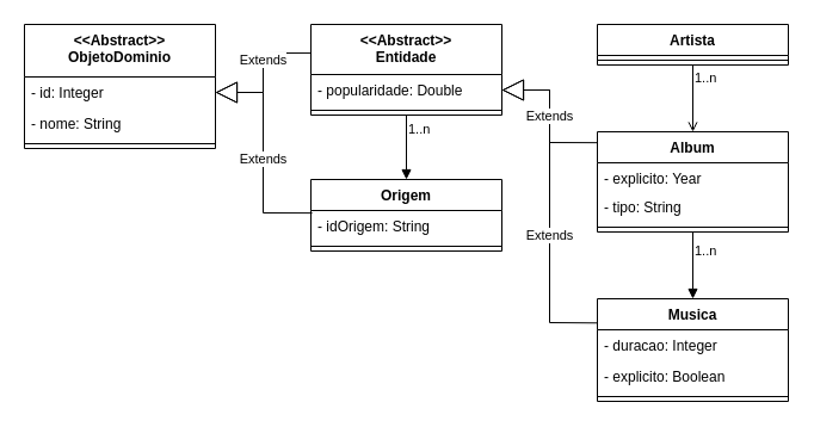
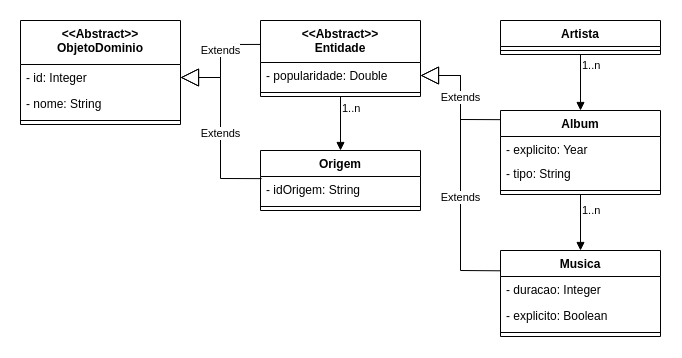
  <mxCell id="0" />
  <mxCell id="1" parent="0" />
  <mxCell id="2" value="Musica" style="swimlane;fontStyle=1;align=center;verticalAlign=top;childLayout=stackLayout;horizontal=1;startSize=26;horizontalStack=0;resizeParent=1;resizeParentMax=0;resizeLast=0;collapsible=1;marginBottom=0;" parent="1" vertex="1"><mxGeometry x="500" y="250" width="160" height="86" as="geometry" /></mxCell>
  <mxCell id="3" value="- duracao: Integer " style="text;strokeColor=none;fillColor=none;align=left;verticalAlign=top;spacingLeft=4;spacingRight=4;overflow=hidden;rotatable=0;points=[[0,0.5],[1,0.5]];portConstraint=eastwest;" parent="2" vertex="1"><mxGeometry y="26" width="160" height="26" as="geometry" /></mxCell>
  <mxCell id="4" value="- explicito: Boolean " style="text;strokeColor=none;fillColor=none;align=left;verticalAlign=top;spacingLeft=4;spacingRight=4;overflow=hidden;rotatable=0;points=[[0,0.5],[1,0.5]];portConstraint=eastwest;" parent="2" vertex="1"><mxGeometry y="52" width="160" height="26" as="geometry" /></mxCell>
  <mxCell id="5" value="" style="line;strokeWidth=1;fillColor=none;align=left;verticalAlign=middle;spacingTop=-1;spacingLeft=3;spacingRight=3;rotatable=0;labelPosition=right;points=[];portConstraint=eastwest;strokeColor=inherit;" parent="2" vertex="1"><mxGeometry y="78" width="160" height="8" as="geometry" /></mxCell>
  <mxCell id="6" value="Artista" style="swimlane;fontStyle=1;align=center;verticalAlign=top;childLayout=stackLayout;horizontal=1;startSize=26;horizontalStack=0;resizeParent=1;resizeParentMax=0;resizeLast=0;collapsible=1;marginBottom=0;" parent="1" vertex="1"><mxGeometry x="500" y="20" width="160" height="34" as="geometry" /></mxCell>
  <mxCell id="7" value="" style="line;strokeWidth=1;fillColor=none;align=left;verticalAlign=middle;spacingTop=-1;spacingLeft=3;spacingRight=3;rotatable=0;labelPosition=right;points=[];portConstraint=eastwest;strokeColor=inherit;" parent="6" vertex="1"><mxGeometry y="26" width="160" height="8" as="geometry" /></mxCell>
  <mxCell id="8" value="Album" style="swimlane;fontStyle=1;align=center;verticalAlign=top;childLayout=stackLayout;horizontal=1;startSize=26;horizontalStack=0;resizeParent=1;resizeParentMax=0;resizeLast=0;collapsible=1;marginBottom=0;" parent="1" vertex="1"><mxGeometry x="500" y="110" width="160" height="84" as="geometry" /></mxCell>
  <mxCell id="9" value="- explicito: Year" style="text;strokeColor=none;fillColor=none;align=left;verticalAlign=top;spacingLeft=4;spacingRight=4;overflow=hidden;rotatable=0;points=[[0,0.5],[1,0.5]];portConstraint=eastwest;" parent="8" vertex="1"><mxGeometry y="26" width="160" height="24" as="geometry" /></mxCell>
  <mxCell id="10" value="- tipo: String " style="text;strokeColor=none;fillColor=none;align=left;verticalAlign=top;spacingLeft=4;spacingRight=4;overflow=hidden;rotatable=0;points=[[0,0.5],[1,0.5]];portConstraint=eastwest;" parent="8" vertex="1"><mxGeometry y="50" width="160" height="26" as="geometry" /></mxCell>
  <mxCell id="11" value="" style="line;strokeWidth=1;fillColor=none;align=left;verticalAlign=middle;spacingTop=-1;spacingLeft=3;spacingRight=3;rotatable=0;labelPosition=right;points=[];portConstraint=eastwest;strokeColor=inherit;" parent="8" vertex="1"><mxGeometry y="76" width="160" height="8" as="geometry" /></mxCell>
- <mxCell id="12" value="" style="endArrow=open;endFill=1;html=1;edgeStyle=orthogonalEdgeStyle;align=left;verticalAlign=top;rounded=0;exitX=0.5;exitY=1;exitDx=0;exitDy=0;entryX=0.5;entryY=0;entryDx=0;entryDy=0;" parent="1" source="6" target="8" edge="1"><mxGeometry x="-1" relative="1" as="geometry"><mxPoint x="280" y="298" as="sourcePoint" /><mxPoint x="360" y="188" as="targetPoint" /></mxGeometry></mxCell>
+ <mxCell id="12" value="" style="endArrow=block;endFill=1;html=1;edgeStyle=orthogonalEdgeStyle;align=left;verticalAlign=top;rounded=0;exitX=0.5;exitY=1;exitDx=0;exitDy=0;entryX=0.5;entryY=0;entryDx=0;entryDy=0;" parent="1" source="6" target="8" edge="1"><mxGeometry x="-1" relative="1" as="geometry"><mxPoint x="280" y="298" as="sourcePoint" /><mxPoint x="360" y="188" as="targetPoint" /></mxGeometry></mxCell>
  <mxCell id="13" value="1..n" style="edgeLabel;resizable=0;html=1;align=left;verticalAlign=bottom;" parent="12" connectable="0" vertex="1"><mxGeometry x="-1" relative="1" as="geometry"><mxPoint y="19" as="offset" /></mxGeometry></mxCell>
  <mxCell id="14" value="" style="endArrow=block;endFill=1;html=1;edgeStyle=orthogonalEdgeStyle;align=left;verticalAlign=top;rounded=0;entryX=0.5;entryY=0;entryDx=0;entryDy=0;exitX=0.5;exitY=1;exitDx=0;exitDy=0;" parent="1" source="8" target="2" edge="1"><mxGeometry x="-1" relative="1" as="geometry"><mxPoint x="490" y="208" as="sourcePoint" /><mxPoint x="400" y="177" as="targetPoint" /></mxGeometry></mxCell>
  <mxCell id="15" value="1..n" style="edgeLabel;resizable=0;html=1;align=left;verticalAlign=bottom;" parent="14" connectable="0" vertex="1"><mxGeometry x="-1" relative="1" as="geometry"><mxPoint y="24" as="offset" /></mxGeometry></mxCell>
  <mxCell id="16" value="&lt;&lt;Abstract&gt;&gt;&#10;ObjetoDominio" style="swimlane;fontStyle=1;align=center;verticalAlign=top;childLayout=stackLayout;horizontal=1;startSize=44;horizontalStack=0;resizeParent=1;resizeParentMax=0;resizeLast=0;collapsible=1;marginBottom=0;" parent="1" vertex="1"><mxGeometry x="20" y="20" width="160" height="104" as="geometry" /></mxCell>
  <mxCell id="17" value="- id: Integer " style="text;strokeColor=none;fillColor=none;align=left;verticalAlign=top;spacingLeft=4;spacingRight=4;overflow=hidden;rotatable=0;points=[[0,0.5],[1,0.5]];portConstraint=eastwest;" parent="16" vertex="1"><mxGeometry y="44" width="160" height="26" as="geometry" /></mxCell>
  <mxCell id="18" value="- nome: String " style="text;strokeColor=none;fillColor=none;align=left;verticalAlign=top;spacingLeft=4;spacingRight=4;overflow=hidden;rotatable=0;points=[[0,0.5],[1,0.5]];portConstraint=eastwest;" parent="16" vertex="1"><mxGeometry y="70" width="160" height="26" as="geometry" /></mxCell>
  <mxCell id="19" value="" style="line;strokeWidth=1;fillColor=none;align=left;verticalAlign=middle;spacingTop=-1;spacingLeft=3;spacingRight=3;rotatable=0;labelPosition=right;points=[];portConstraint=eastwest;strokeColor=inherit;" parent="16" vertex="1"><mxGeometry y="96" width="160" height="8" as="geometry" /></mxCell>
  <mxCell id="20" value="&lt;&lt;Abstract&gt;&gt;&#10;Entidade" style="swimlane;fontStyle=1;align=center;verticalAlign=top;childLayout=stackLayout;horizontal=1;startSize=42;horizontalStack=0;resizeParent=1;resizeParentMax=0;resizeLast=0;collapsible=1;marginBottom=0;" parent="1" vertex="1"><mxGeometry x="260" y="20" width="160" height="76" as="geometry"><mxRectangle x="280" y="28" width="120" height="40" as="alternateBounds" /></mxGeometry></mxCell>
  <mxCell id="21" value="- popularidade: Double" style="text;strokeColor=none;fillColor=none;align=left;verticalAlign=top;spacingLeft=4;spacingRight=4;overflow=hidden;rotatable=0;points=[[0,0.5],[1,0.5]];portConstraint=eastwest;" parent="20" vertex="1"><mxGeometry y="42" width="160" height="26" as="geometry" /></mxCell>
  <mxCell id="22" value="" style="line;strokeWidth=1;fillColor=none;align=left;verticalAlign=middle;spacingTop=-1;spacingLeft=3;spacingRight=3;rotatable=0;labelPosition=right;points=[];portConstraint=eastwest;strokeColor=inherit;" parent="20" vertex="1"><mxGeometry y="68" width="160" height="8" as="geometry" /></mxCell>
  <mxCell id="23" value="Extends" style="endArrow=block;endSize=16;endFill=0;html=1;rounded=0;exitX=-0.001;exitY=0.315;exitDx=0;exitDy=0;exitPerimeter=0;entryX=1;entryY=0.5;entryDx=0;entryDy=0;" parent="1" source="20" target="17" edge="1"><mxGeometry x="-0.184" width="160" relative="1" as="geometry"><mxPoint x="250" y="40" as="sourcePoint" /><mxPoint x="190" y="30" as="targetPoint" /><mxPoint as="offset" /><Array as="points"><mxPoint x="220" y="44" /><mxPoint x="220" y="77" /></Array></mxGeometry></mxCell>
  <mxCell id="24" value="Extends" style="endArrow=block;endSize=16;endFill=0;html=1;rounded=0;exitX=-0.002;exitY=0.236;exitDx=0;exitDy=0;exitPerimeter=0;entryX=1;entryY=0.5;entryDx=0;entryDy=0;" parent="1" source="2" target="21" edge="1"><mxGeometry x="-0.176" width="160" relative="1" as="geometry"><mxPoint x="480" y="280" as="sourcePoint" /><mxPoint x="480" y="70" as="targetPoint" /><mxPoint as="offset" /><Array as="points"><mxPoint x="460" y="270" /><mxPoint x="460" y="75" /></Array></mxGeometry></mxCell>
  <mxCell id="25" value="Origem" style="swimlane;fontStyle=1;align=center;verticalAlign=top;childLayout=stackLayout;horizontal=1;startSize=26;horizontalStack=0;resizeParent=1;resizeParentMax=0;resizeLast=0;collapsible=1;marginBottom=0;" parent="1" vertex="1"><mxGeometry x="260" y="150" width="160" height="60" as="geometry" /></mxCell>
  <mxCell id="26" value="- idOrigem: String" style="text;strokeColor=none;fillColor=none;align=left;verticalAlign=top;spacingLeft=4;spacingRight=4;overflow=hidden;rotatable=0;points=[[0,0.5],[1,0.5]];portConstraint=eastwest;" parent="25" vertex="1"><mxGeometry y="26" width="160" height="26" as="geometry" /></mxCell>
  <mxCell id="27" value="" style="line;strokeWidth=1;fillColor=none;align=left;verticalAlign=middle;spacingTop=-1;spacingLeft=3;spacingRight=3;rotatable=0;labelPosition=right;points=[];portConstraint=eastwest;strokeColor=inherit;" parent="25" vertex="1"><mxGeometry y="52" width="160" height="8" as="geometry" /></mxCell>
  <mxCell id="28" value="" style="endArrow=block;endFill=1;html=1;edgeStyle=orthogonalEdgeStyle;align=left;verticalAlign=top;rounded=0;exitX=0.5;exitY=1;exitDx=0;exitDy=0;entryX=0.5;entryY=0;entryDx=0;entryDy=0;" parent="1" source="20" target="25" edge="1"><mxGeometry x="-1" relative="1" as="geometry"><mxPoint x="190" y="278" as="sourcePoint" /><mxPoint x="300" y="130" as="targetPoint" /><Array as="points" /></mxGeometry></mxCell>
  <mxCell id="29" value="1..n" style="edgeLabel;resizable=0;html=1;align=left;verticalAlign=bottom;" parent="28" connectable="0" vertex="1"><mxGeometry x="-1" relative="1" as="geometry"><mxPoint y="20" as="offset" /></mxGeometry></mxCell>
  <mxCell id="30" value="Extends" style="endArrow=block;endSize=16;endFill=0;html=1;rounded=0;exitX=0.007;exitY=0.082;exitDx=0;exitDy=0;entryX=1;entryY=0.5;entryDx=0;entryDy=0;exitPerimeter=0;" parent="1" source="26" target="17" edge="1"><mxGeometry x="-0.051" width="160" relative="1" as="geometry"><mxPoint x="270" y="277" as="sourcePoint" /><mxPoint x="90" y="96" as="targetPoint" /><mxPoint as="offset" /><Array as="points"><mxPoint x="220" y="178" /><mxPoint x="220" y="77" /></Array></mxGeometry></mxCell>
  <mxCell id="31" value="Extends" style="endArrow=block;endSize=16;endFill=0;html=1;rounded=0;exitX=-0.003;exitY=0.109;exitDx=0;exitDy=0;exitPerimeter=0;entryX=1;entryY=0.5;entryDx=0;entryDy=0;" parent="1" source="8" target="21" edge="1"><mxGeometry x="0.005" width="160" relative="1" as="geometry"><mxPoint x="180" y="138" as="sourcePoint" /><mxPoint x="430" y="80" as="targetPoint" /><mxPoint as="offset" /><Array as="points"><mxPoint x="460" y="119" /><mxPoint x="460" y="75" /></Array></mxGeometry></mxCell>
